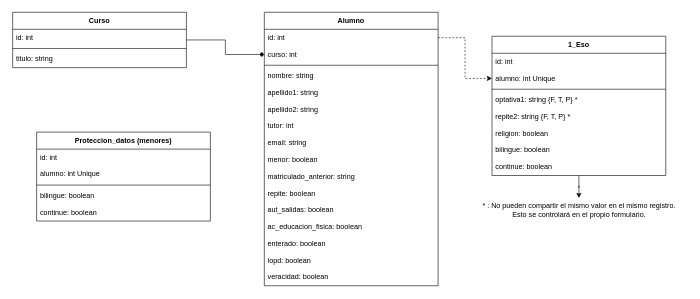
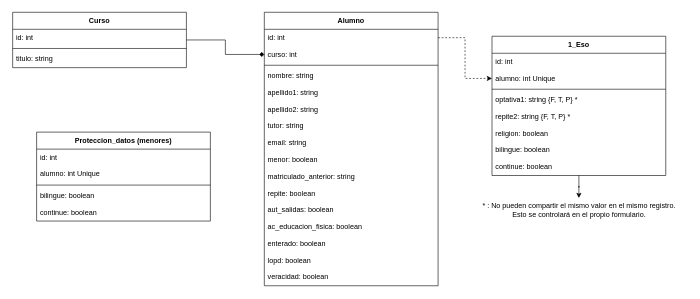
  <mxCell id="0" />
  <mxCell id="1" parent="0" />
  <mxCell id="2" value="Alumno" style="swimlane;fontStyle=1;align=center;verticalAlign=top;childLayout=stackLayout;horizontal=1;startSize=28.4;horizontalStack=0;resizeParent=1;resizeParentMax=0;resizeLast=0;collapsible=0;marginBottom=0;" parent="1" vertex="1"><mxGeometry x="440" y="20" width="290" height="456.4" as="geometry" /></mxCell>
  <mxCell id="3" value="id: int" style="text;strokeColor=none;fillColor=none;align=left;verticalAlign=top;spacingLeft=4;spacingRight=4;overflow=hidden;rotatable=0;points=[[0,0.5],[1,0.5]];portConstraint=eastwest;" parent="2" vertex="1"><mxGeometry y="28.4" width="290" height="28" as="geometry" /></mxCell>
  <mxCell id="4" value="curso: int" style="text;strokeColor=none;fillColor=none;align=left;verticalAlign=top;spacingLeft=4;spacingRight=4;overflow=hidden;rotatable=0;points=[[0,0.5],[1,0.5]];portConstraint=eastwest;" parent="2" vertex="1"><mxGeometry y="56.4" width="290" height="28" as="geometry" /></mxCell>
  <mxCell id="5" style="line;strokeWidth=1;fillColor=none;align=left;verticalAlign=middle;spacingTop=-1;spacingLeft=3;spacingRight=3;rotatable=0;labelPosition=right;points=[];portConstraint=eastwest;strokeColor=inherit;" parent="2" vertex="1"><mxGeometry y="84.4" width="290" height="8" as="geometry" /></mxCell>
  <mxCell id="6" value="nombre: string" style="text;strokeColor=none;fillColor=none;align=left;verticalAlign=top;spacingLeft=4;spacingRight=4;overflow=hidden;rotatable=0;points=[[0,0.5],[1,0.5]];portConstraint=eastwest;" parent="2" vertex="1"><mxGeometry y="92.4" width="290" height="28" as="geometry" /></mxCell>
  <mxCell id="7" value="apellido1: string" style="text;strokeColor=none;fillColor=none;align=left;verticalAlign=top;spacingLeft=4;spacingRight=4;overflow=hidden;rotatable=0;points=[[0,0.5],[1,0.5]];portConstraint=eastwest;" parent="2" vertex="1"><mxGeometry y="120.4" width="290" height="28" as="geometry" /></mxCell>
  <mxCell id="8" value="apellido2: string" style="text;strokeColor=none;fillColor=none;align=left;verticalAlign=top;spacingLeft=4;spacingRight=4;overflow=hidden;rotatable=0;points=[[0,0.5],[1,0.5]];portConstraint=eastwest;" parent="2" vertex="1"><mxGeometry y="148.4" width="290" height="28" as="geometry" /></mxCell>
- <mxCell id="9" value="tutor: int" style="text;strokeColor=none;fillColor=none;align=left;verticalAlign=top;spacingLeft=4;spacingRight=4;overflow=hidden;rotatable=0;points=[[0,0.5],[1,0.5]];portConstraint=eastwest;" parent="2" vertex="1"><mxGeometry y="176.4" width="290" height="28" as="geometry" /></mxCell>
+ <mxCell id="9" value="tutor: string" style="text;strokeColor=none;fillColor=none;align=left;verticalAlign=top;spacingLeft=4;spacingRight=4;overflow=hidden;rotatable=0;points=[[0,0.5],[1,0.5]];portConstraint=eastwest;" parent="2" vertex="1"><mxGeometry y="176.4" width="290" height="28" as="geometry" /></mxCell>
  <mxCell id="10" value="email: string" style="text;strokeColor=none;fillColor=none;align=left;verticalAlign=top;spacingLeft=4;spacingRight=4;overflow=hidden;rotatable=0;points=[[0,0.5],[1,0.5]];portConstraint=eastwest;" parent="2" vertex="1"><mxGeometry y="204.4" width="290" height="28" as="geometry" /></mxCell>
  <mxCell id="11" value="menor: boolean" style="text;strokeColor=none;fillColor=none;align=left;verticalAlign=top;spacingLeft=4;spacingRight=4;overflow=hidden;rotatable=0;points=[[0,0.5],[1,0.5]];portConstraint=eastwest;" parent="2" vertex="1"><mxGeometry y="232.4" width="290" height="28" as="geometry" /></mxCell>
  <mxCell id="12" value="matriculado_anterior: string" style="text;strokeColor=none;fillColor=none;align=left;verticalAlign=top;spacingLeft=4;spacingRight=4;overflow=hidden;rotatable=0;points=[[0,0.5],[1,0.5]];portConstraint=eastwest;" parent="2" vertex="1"><mxGeometry y="260.4" width="290" height="28" as="geometry" /></mxCell>
  <mxCell id="13" value="repite: boolean" style="text;strokeColor=none;fillColor=none;align=left;verticalAlign=top;spacingLeft=4;spacingRight=4;overflow=hidden;rotatable=0;points=[[0,0.5],[1,0.5]];portConstraint=eastwest;" parent="2" vertex="1"><mxGeometry y="288.4" width="290" height="28" as="geometry" /></mxCell>
  <mxCell id="14" value="aut_salidas: boolean" style="text;strokeColor=none;fillColor=none;align=left;verticalAlign=top;spacingLeft=4;spacingRight=4;overflow=hidden;rotatable=0;points=[[0,0.5],[1,0.5]];portConstraint=eastwest;" parent="2" vertex="1"><mxGeometry y="316.4" width="290" height="28" as="geometry" /></mxCell>
  <mxCell id="15" value="ac_educacion_fisica: boolean" style="text;strokeColor=none;fillColor=none;align=left;verticalAlign=top;spacingLeft=4;spacingRight=4;overflow=hidden;rotatable=0;points=[[0,0.5],[1,0.5]];portConstraint=eastwest;" parent="2" vertex="1"><mxGeometry y="344.4" width="290" height="28" as="geometry" /></mxCell>
  <mxCell id="16" value="enterado: boolean" style="text;strokeColor=none;fillColor=none;align=left;verticalAlign=top;spacingLeft=4;spacingRight=4;overflow=hidden;rotatable=0;points=[[0,0.5],[1,0.5]];portConstraint=eastwest;" parent="2" vertex="1"><mxGeometry y="372.4" width="290" height="28" as="geometry" /></mxCell>
  <mxCell id="17" value="lopd: boolean" style="text;strokeColor=none;fillColor=none;align=left;verticalAlign=top;spacingLeft=4;spacingRight=4;overflow=hidden;rotatable=0;points=[[0,0.5],[1,0.5]];portConstraint=eastwest;" parent="2" vertex="1"><mxGeometry y="400.4" width="290" height="28" as="geometry" /></mxCell>
  <mxCell id="18" value="veracidad: boolean" style="text;strokeColor=none;fillColor=none;align=left;verticalAlign=top;spacingLeft=4;spacingRight=4;overflow=hidden;rotatable=0;points=[[0,0.5],[1,0.5]];portConstraint=eastwest;" parent="2" vertex="1"><mxGeometry y="428.4" width="290" height="28" as="geometry" /></mxCell>
  <mxCell id="19" style="edgeStyle=orthogonalEdgeStyle;rounded=0;orthogonalLoop=1;jettySize=auto;html=1;endArrow=diamond;" parent="1" source="20" target="4" edge="1"><mxGeometry relative="1" as="geometry"><mxPoint x="390" y="110" as="targetPoint" /></mxGeometry></mxCell>
  <mxCell id="20" value="Curso" style="swimlane;fontStyle=1;align=center;verticalAlign=top;childLayout=stackLayout;horizontal=1;startSize=28.4;horizontalStack=0;resizeParent=1;resizeParentMax=0;resizeLast=0;collapsible=0;marginBottom=0;" parent="1" vertex="1"><mxGeometry x="20" y="20" width="290" height="92.4" as="geometry" /></mxCell>
  <mxCell id="21" value="id: int" style="text;strokeColor=none;fillColor=none;align=left;verticalAlign=top;spacingLeft=4;spacingRight=4;overflow=hidden;rotatable=0;points=[[0,0.5],[1,0.5]];portConstraint=eastwest;" parent="20" vertex="1"><mxGeometry y="28.4" width="290" height="28" as="geometry" /></mxCell>
  <mxCell id="22" style="line;strokeWidth=1;fillColor=none;align=left;verticalAlign=middle;spacingTop=-1;spacingLeft=3;spacingRight=3;rotatable=0;labelPosition=right;points=[];portConstraint=eastwest;strokeColor=inherit;" parent="20" vertex="1"><mxGeometry y="56.4" width="290" height="8" as="geometry" /></mxCell>
  <mxCell id="23" value="titulo: string" style="text;strokeColor=none;fillColor=none;align=left;verticalAlign=top;spacingLeft=4;spacingRight=4;overflow=hidden;rotatable=0;points=[[0,0.5],[1,0.5]];portConstraint=eastwest;" parent="20" vertex="1"><mxGeometry y="64.4" width="290" height="28" as="geometry" /></mxCell>
  <mxCell id="24" value="" style="edgeStyle=orthogonalEdgeStyle;rounded=0;orthogonalLoop=1;jettySize=auto;html=1;" parent="1" source="25" target="35" edge="1"><mxGeometry relative="1" as="geometry" /></mxCell>
  <mxCell id="25" value="1_Eso" style="swimlane;fontStyle=1;align=center;verticalAlign=top;childLayout=stackLayout;horizontal=1;startSize=28.4;horizontalStack=0;resizeParent=1;resizeParentMax=0;resizeLast=0;collapsible=0;marginBottom=0;" parent="1" vertex="1"><mxGeometry x="820" y="60" width="290" height="232.4" as="geometry" /></mxCell>
  <mxCell id="26" value="id: int" style="text;strokeColor=none;fillColor=none;align=left;verticalAlign=top;spacingLeft=4;spacingRight=4;overflow=hidden;rotatable=0;points=[[0,0.5],[1,0.5]];portConstraint=eastwest;" parent="25" vertex="1"><mxGeometry y="28.4" width="290" height="28" as="geometry" /></mxCell>
  <mxCell id="27" value="alumno: int Unique" style="text;strokeColor=none;fillColor=none;align=left;verticalAlign=top;spacingLeft=4;spacingRight=4;overflow=hidden;rotatable=0;points=[[0,0.5],[1,0.5]];portConstraint=eastwest;" parent="25" vertex="1"><mxGeometry y="56.4" width="290" height="28" as="geometry" /></mxCell>
  <mxCell id="28" style="line;strokeWidth=1;fillColor=none;align=left;verticalAlign=middle;spacingTop=-1;spacingLeft=3;spacingRight=3;rotatable=0;labelPosition=right;points=[];portConstraint=eastwest;strokeColor=inherit;" parent="25" vertex="1"><mxGeometry y="84.4" width="290" height="8" as="geometry" /></mxCell>
  <mxCell id="29" value="optativa1: string {F, T, P} *" style="text;strokeColor=none;fillColor=none;align=left;verticalAlign=top;spacingLeft=4;spacingRight=4;overflow=hidden;rotatable=0;points=[[0,0.5],[1,0.5]];portConstraint=eastwest;" parent="25" vertex="1"><mxGeometry y="92.4" width="290" height="28" as="geometry" /></mxCell>
  <mxCell id="30" value="repite2: string {F, T, P} *" style="text;strokeColor=none;fillColor=none;align=left;verticalAlign=top;spacingLeft=4;spacingRight=4;overflow=hidden;rotatable=0;points=[[0,0.5],[1,0.5]];portConstraint=eastwest;" parent="25" vertex="1"><mxGeometry y="120.4" width="290" height="28" as="geometry" /></mxCell>
  <mxCell id="31" value="religion: boolean" style="text;strokeColor=none;fillColor=none;align=left;verticalAlign=top;spacingLeft=4;spacingRight=4;overflow=hidden;rotatable=0;points=[[0,0.5],[1,0.5]];portConstraint=eastwest;" parent="25" vertex="1"><mxGeometry y="148.4" width="290" height="28" as="geometry" /></mxCell>
  <mxCell id="32" value="bilingue: boolean" style="text;strokeColor=none;fillColor=none;align=left;verticalAlign=top;spacingLeft=4;spacingRight=4;overflow=hidden;rotatable=0;points=[[0,0.5],[1,0.5]];portConstraint=eastwest;" parent="25" vertex="1"><mxGeometry y="176.4" width="290" height="28" as="geometry" /></mxCell>
  <mxCell id="33" value="continue: boolean" style="text;strokeColor=none;fillColor=none;align=left;verticalAlign=top;spacingLeft=4;spacingRight=4;overflow=hidden;rotatable=0;points=[[0,0.5],[1,0.5]];portConstraint=eastwest;" parent="25" vertex="1"><mxGeometry y="204.4" width="290" height="28" as="geometry" /></mxCell>
  <mxCell id="34" style="edgeStyle=orthogonalEdgeStyle;rounded=0;orthogonalLoop=1;jettySize=auto;html=1;exitX=1;exitY=0.5;exitDx=0;exitDy=0;dashed=1;" parent="1" source="3" target="27" edge="1"><mxGeometry relative="1" as="geometry" /></mxCell>
  <mxCell id="35" value="* : No pueden compartir el mismo valor en el mismo registro.&lt;br&gt;Esto se controlará en el propio formulario." style="text;html=1;align=center;verticalAlign=middle;resizable=0;points=[];autosize=1;strokeColor=none;fillColor=none;" parent="1" vertex="1"><mxGeometry x="785" y="330" width="360" height="40" as="geometry" /></mxCell>
  <mxCell id="36" value="Proteccion_datos (menores)" style="swimlane;fontStyle=1;align=center;verticalAlign=top;childLayout=stackLayout;horizontal=1;startSize=28.4;horizontalStack=0;resizeParent=1;resizeParentMax=0;resizeLast=0;collapsible=0;marginBottom=0;" vertex="1" parent="1"><mxGeometry x="60" y="220" width="290" height="148.4" as="geometry" /></mxCell>
  <mxCell id="37" value="id: int" style="text;strokeColor=none;fillColor=none;align=left;verticalAlign=top;spacingLeft=4;spacingRight=4;overflow=hidden;rotatable=0;points=[[0,0.5],[1,0.5]];portConstraint=eastwest;" vertex="1" parent="36"><mxGeometry y="28.4" width="290" height="28" as="geometry" /></mxCell>
  <mxCell id="38" value="alumno: int Unique" style="text;strokeColor=none;fillColor=none;align=left;verticalAlign=top;spacingLeft=4;spacingRight=4;overflow=hidden;rotatable=0;points=[[0,0.5],[1,0.5]];portConstraint=eastwest;" vertex="1" parent="36"><mxGeometry y="56.4" width="290" height="28" as="geometry" /></mxCell>
  <mxCell id="39" style="line;strokeWidth=1;fillColor=none;align=left;verticalAlign=middle;spacingTop=-1;spacingLeft=3;spacingRight=3;rotatable=0;labelPosition=right;points=[];portConstraint=eastwest;strokeColor=inherit;" vertex="1" parent="36"><mxGeometry y="84.4" width="290" height="8" as="geometry" /></mxCell>
  <mxCell id="40" value="bilingue: boolean" style="text;strokeColor=none;fillColor=none;align=left;verticalAlign=top;spacingLeft=4;spacingRight=4;overflow=hidden;rotatable=0;points=[[0,0.5],[1,0.5]];portConstraint=eastwest;" vertex="1" parent="36"><mxGeometry y="92.4" width="290" height="28" as="geometry" /></mxCell>
  <mxCell id="41" value="continue: boolean" style="text;strokeColor=none;fillColor=none;align=left;verticalAlign=top;spacingLeft=4;spacingRight=4;overflow=hidden;rotatable=0;points=[[0,0.5],[1,0.5]];portConstraint=eastwest;" vertex="1" parent="36"><mxGeometry y="120.4" width="290" height="28" as="geometry" /></mxCell>
